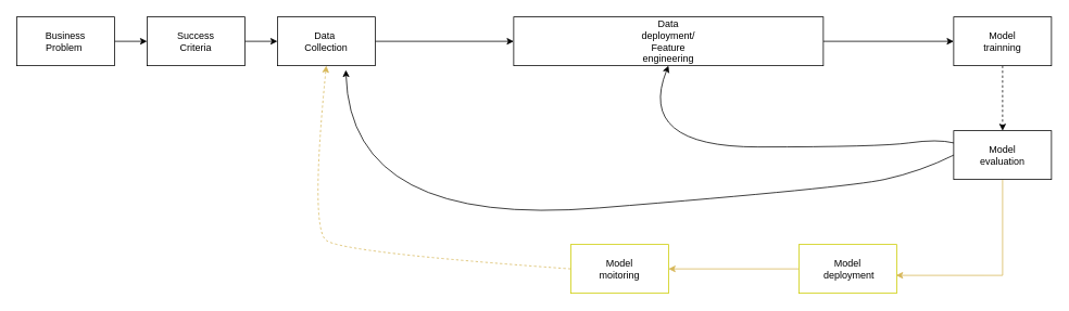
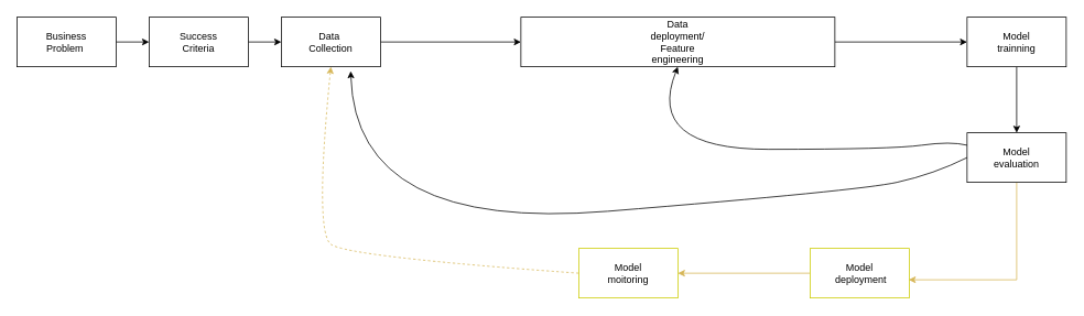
  <mxCell id="0" />
  <mxCell id="1" parent="0" />
  <mxCell id="2" value="" style="edgeStyle=orthogonalEdgeStyle;rounded=0;orthogonalLoop=1;jettySize=auto;html=1;" edge="1" parent="1" source="3" target="5"><mxGeometry relative="1" as="geometry" /></mxCell>
  <mxCell id="3" value="Business&lt;br&gt;Problem&amp;nbsp;" style="rounded=0;whiteSpace=wrap;html=1;" vertex="1" parent="1"><mxGeometry x="20" y="20" width="120" height="60" as="geometry" /></mxCell>
  <mxCell id="4" value="" style="edgeStyle=orthogonalEdgeStyle;rounded=0;orthogonalLoop=1;jettySize=auto;html=1;" edge="1" parent="1" source="5" target="7"><mxGeometry relative="1" as="geometry" /></mxCell>
  <mxCell id="5" value="Success&lt;br&gt;Criteria" style="rounded=0;whiteSpace=wrap;html=1;" vertex="1" parent="1"><mxGeometry x="180" y="20" width="120" height="60" as="geometry" /></mxCell>
  <mxCell id="6" style="edgeStyle=orthogonalEdgeStyle;rounded=0;orthogonalLoop=1;jettySize=auto;html=1;exitX=1;exitY=0.5;exitDx=0;exitDy=0;entryX=0;entryY=0.5;entryDx=0;entryDy=0;" edge="1" parent="1" source="7" target="9"><mxGeometry relative="1" as="geometry" /></mxCell>
  <mxCell id="7" value="Data&amp;nbsp;&lt;br&gt;Collection" style="rounded=0;whiteSpace=wrap;html=1;" vertex="1" parent="1"><mxGeometry x="340" y="20" width="120" height="60" as="geometry" /></mxCell>
  <mxCell id="8" style="edgeStyle=orthogonalEdgeStyle;rounded=0;orthogonalLoop=1;jettySize=auto;html=1;exitX=1;exitY=0.5;exitDx=0;exitDy=0;entryX=0;entryY=0.5;entryDx=0;entryDy=0;" edge="1" parent="1" source="9" target="11"><mxGeometry relative="1" as="geometry" /></mxCell>
  <mxCell id="9" value="Data &lt;br&gt;deployment/&lt;br&gt;Feature&lt;br&gt;engineering" style="rounded=0;whiteSpace=wrap;html=1;" vertex="1" parent="1"><mxGeometry x="630" y="20" width="380" height="60" as="geometry" /></mxCell>
- <mxCell id="10" style="edgeStyle=orthogonalEdgeStyle;rounded=0;orthogonalLoop=1;jettySize=auto;html=1;exitX=0.5;exitY=1;exitDx=0;exitDy=0;entryX=0.5;entryY=0;entryDx=0;entryDy=0;dashed=1;" edge="1" parent="1" source="11" target="13"><mxGeometry relative="1" as="geometry" /></mxCell>
+ <mxCell id="10" style="edgeStyle=orthogonalEdgeStyle;rounded=0;orthogonalLoop=1;jettySize=auto;html=1;exitX=0.5;exitY=1;exitDx=0;exitDy=0;entryX=0.5;entryY=0;entryDx=0;entryDy=0;" edge="1" parent="1" source="11" target="13"><mxGeometry relative="1" as="geometry" /></mxCell>
  <mxCell id="11" value="Model &lt;br&gt;trainning" style="rounded=0;whiteSpace=wrap;html=1;" vertex="1" parent="1"><mxGeometry x="1170" y="20" width="120" height="60" as="geometry" /></mxCell>
  <mxCell id="12" style="edgeStyle=orthogonalEdgeStyle;rounded=0;orthogonalLoop=1;jettySize=auto;html=1;exitX=0.5;exitY=1;exitDx=0;exitDy=0;entryX=0.994;entryY=0.633;entryDx=0;entryDy=0;entryPerimeter=0;fillColor=#fff2cc;strokeColor=#d6b656;" edge="1" parent="1" source="13" target="15"><mxGeometry relative="1" as="geometry"><Array as="points"><mxPoint x="1230" y="338" /></Array></mxGeometry></mxCell>
  <mxCell id="13" value="Model &lt;br&gt;evaluation" style="rounded=0;whiteSpace=wrap;html=1;" vertex="1" parent="1"><mxGeometry x="1170" y="160" width="120" height="60" as="geometry" /></mxCell>
  <mxCell id="14" style="edgeStyle=orthogonalEdgeStyle;rounded=0;orthogonalLoop=1;jettySize=auto;html=1;exitX=0;exitY=0.5;exitDx=0;exitDy=0;entryX=1;entryY=0.5;entryDx=0;entryDy=0;fillColor=#fff2cc;strokeColor=#d6b656;" edge="1" parent="1" source="15" target="16"><mxGeometry relative="1" as="geometry" /></mxCell>
  <mxCell id="15" value="Model&lt;br&gt;&amp;nbsp;deployment" style="rounded=0;whiteSpace=wrap;html=1;fillColor=#FFFFFF;strokeColor=#CCCC00;" vertex="1" parent="1"><mxGeometry x="980" y="300" width="120" height="60" as="geometry" /></mxCell>
  <mxCell id="16" value="Model &lt;br&gt;moitoring" style="rounded=0;whiteSpace=wrap;html=1;strokeColor=#CCCC00;" vertex="1" parent="1"><mxGeometry x="700" y="300" width="120" height="60" as="geometry" /></mxCell>
  <mxCell id="17" value="" style="curved=1;endArrow=classic;html=1;rounded=0;entryX=0.5;entryY=1;entryDx=0;entryDy=0;exitX=0;exitY=0.5;exitDx=0;exitDy=0;fillColor=#fff2cc;strokeColor=#d6b656;dashed=1;" edge="1" parent="1" source="16" target="7"><mxGeometry width="50" height="50" relative="1" as="geometry"><mxPoint x="480" y="210" as="sourcePoint" /><mxPoint x="530" y="160" as="targetPoint" /><Array as="points"><mxPoint x="420" y="310" /><mxPoint x="380" y="280" /></Array></mxGeometry></mxCell>
  <mxCell id="18" value="" style="curved=1;endArrow=classic;html=1;rounded=0;exitX=0;exitY=0.5;exitDx=0;exitDy=0;entryX=0.7;entryY=1.089;entryDx=0;entryDy=0;entryPerimeter=0;" edge="1" parent="1" source="13" target="7"><mxGeometry width="50" height="50" relative="1" as="geometry"><mxPoint x="1080" y="210" as="sourcePoint" /><mxPoint x="460" y="130" as="targetPoint" /><Array as="points"><mxPoint x="1130" y="210" /><mxPoint x="1040" y="230" /><mxPoint x="430" y="280" /></Array></mxGeometry></mxCell>
  <mxCell id="19" value="" style="curved=1;endArrow=classic;html=1;rounded=0;exitX=0;exitY=0.25;exitDx=0;exitDy=0;entryX=0.5;entryY=1;entryDx=0;entryDy=0;" edge="1" parent="1" source="13" target="9"><mxGeometry width="50" height="50" relative="1" as="geometry"><mxPoint x="1100" y="170" as="sourcePoint" /><mxPoint x="1150" y="120" as="targetPoint" /><Array as="points"><mxPoint x="1150" y="170" /><mxPoint x="1080" y="180" /><mxPoint x="780" y="180" /></Array></mxGeometry></mxCell>
